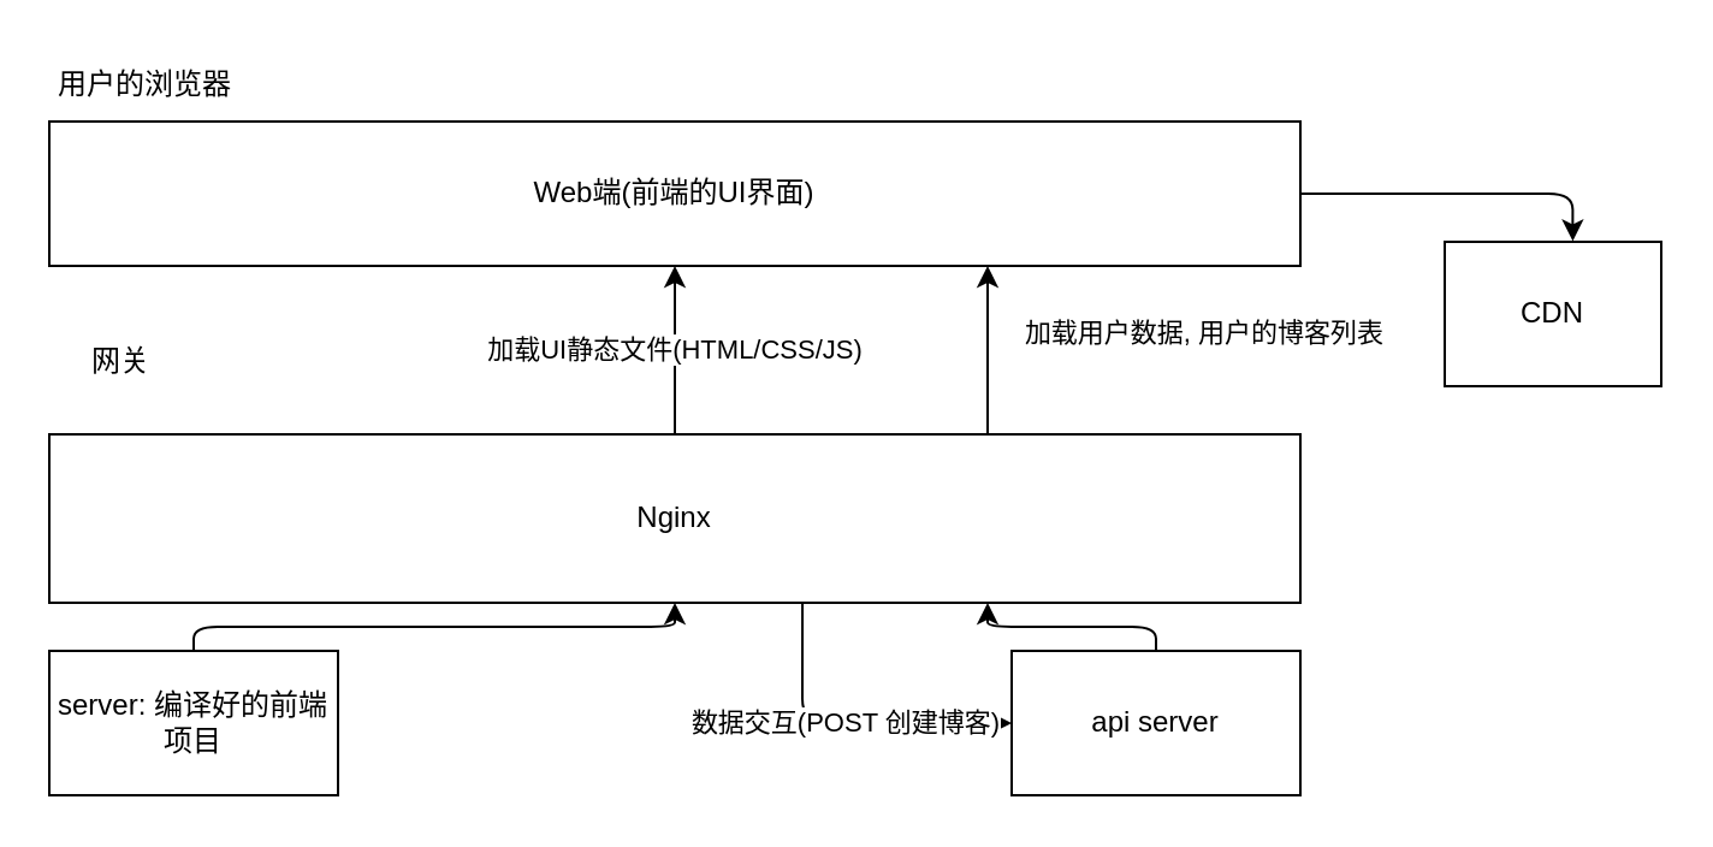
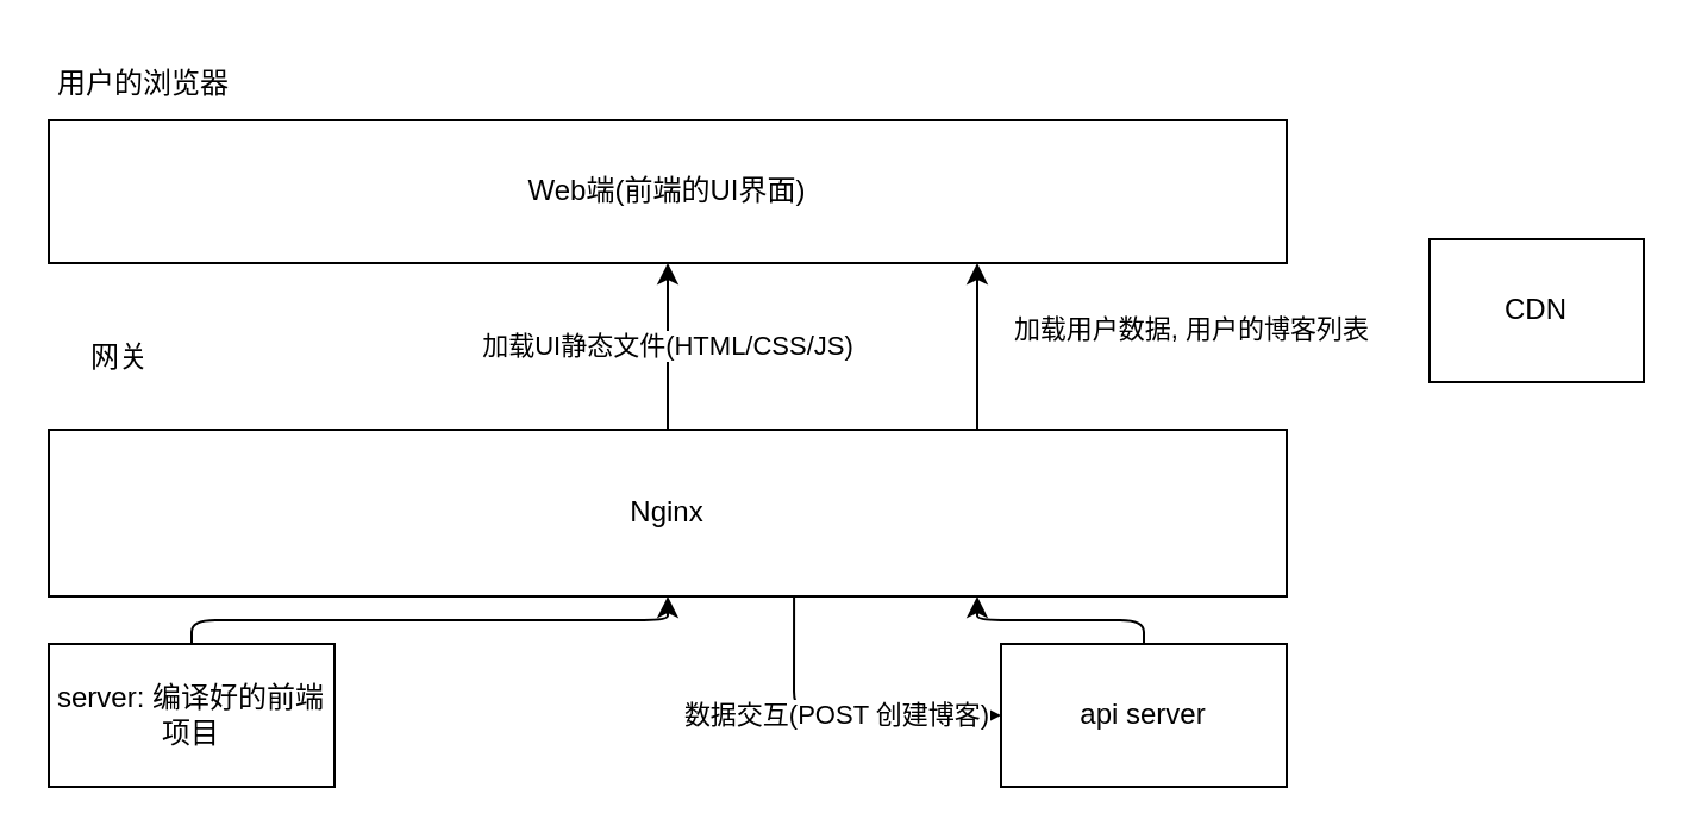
  <mxCell id="0" />
  <mxCell id="1" parent="0" />
- <mxCell id="2" style="edgeStyle=orthogonalEdgeStyle;html=1;exitX=1;exitY=0.5;exitDx=0;exitDy=0;entryX=0.591;entryY=-0.005;entryDx=0;entryDy=0;entryPerimeter=0;" edge="1" parent="1" source="3" target="14"><mxGeometry relative="1" as="geometry" /></mxCell>
  <mxCell id="3" value="Web端(前端的UI界面)" style="rounded=0;whiteSpace=wrap;html=1;" vertex="1" parent="1"><mxGeometry x="20" y="50" width="520" height="60" as="geometry" /></mxCell>
  <mxCell id="4" value="加载UI静态文件(HTML/CSS/JS)" style="edgeStyle=orthogonalEdgeStyle;html=1;exitX=0.5;exitY=0;exitDx=0;exitDy=0;entryX=0.5;entryY=1;entryDx=0;entryDy=0;" edge="1" parent="1" source="7" target="3"><mxGeometry relative="1" as="geometry" /></mxCell>
  <mxCell id="5" value="数据交互(POST 创建博客)" style="edgeStyle=orthogonalEdgeStyle;html=1;exitX=0.602;exitY=1.007;exitDx=0;exitDy=0;entryX=0;entryY=0.5;entryDx=0;entryDy=0;exitPerimeter=0;" edge="1" parent="1" source="7" target="13"><mxGeometry relative="1" as="geometry" /></mxCell>
  <mxCell id="6" value="加载用户数据, 用户的博客列表" style="edgeStyle=orthogonalEdgeStyle;html=1;exitX=0.75;exitY=0;exitDx=0;exitDy=0;entryX=0.75;entryY=1;entryDx=0;entryDy=0;" edge="1" parent="1" source="7" target="3"><mxGeometry x="0.2" y="-90" relative="1" as="geometry"><mxPoint as="offset" /></mxGeometry></mxCell>
  <mxCell id="7" value="Nginx" style="rounded=0;whiteSpace=wrap;html=1;" vertex="1" parent="1"><mxGeometry x="20" y="180" width="520" height="70" as="geometry" /></mxCell>
  <mxCell id="8" value="用户的浏览器" style="text;html=1;strokeColor=none;fillColor=none;align=center;verticalAlign=middle;whiteSpace=wrap;rounded=0;" vertex="1" parent="1"><mxGeometry x="20" y="20" width="80" height="30" as="geometry" /></mxCell>
  <mxCell id="9" value="网关" style="text;html=1;strokeColor=none;fillColor=none;align=center;verticalAlign=middle;whiteSpace=wrap;rounded=0;" vertex="1" parent="1"><mxGeometry x="20" y="140" width="60" height="20" as="geometry" /></mxCell>
  <mxCell id="10" style="edgeStyle=orthogonalEdgeStyle;html=1;exitX=0.5;exitY=0;exitDx=0;exitDy=0;" edge="1" parent="1" source="11" target="7"><mxGeometry relative="1" as="geometry" /></mxCell>
  <mxCell id="11" value="server: 编译好的前端项目" style="rounded=0;whiteSpace=wrap;html=1;" vertex="1" parent="1"><mxGeometry x="20" y="270" width="120" height="60" as="geometry" /></mxCell>
  <mxCell id="12" style="edgeStyle=orthogonalEdgeStyle;html=1;exitX=0.5;exitY=0;exitDx=0;exitDy=0;entryX=0.75;entryY=1;entryDx=0;entryDy=0;" edge="1" parent="1" source="13" target="7"><mxGeometry relative="1" as="geometry" /></mxCell>
  <mxCell id="13" value="api server" style="rounded=0;whiteSpace=wrap;html=1;" vertex="1" parent="1"><mxGeometry x="420" y="270" width="120" height="60" as="geometry" /></mxCell>
  <mxCell id="14" value="CDN" style="rounded=0;whiteSpace=wrap;html=1;" vertex="1" parent="1"><mxGeometry x="600" y="100" width="90" height="60" as="geometry" /></mxCell>
